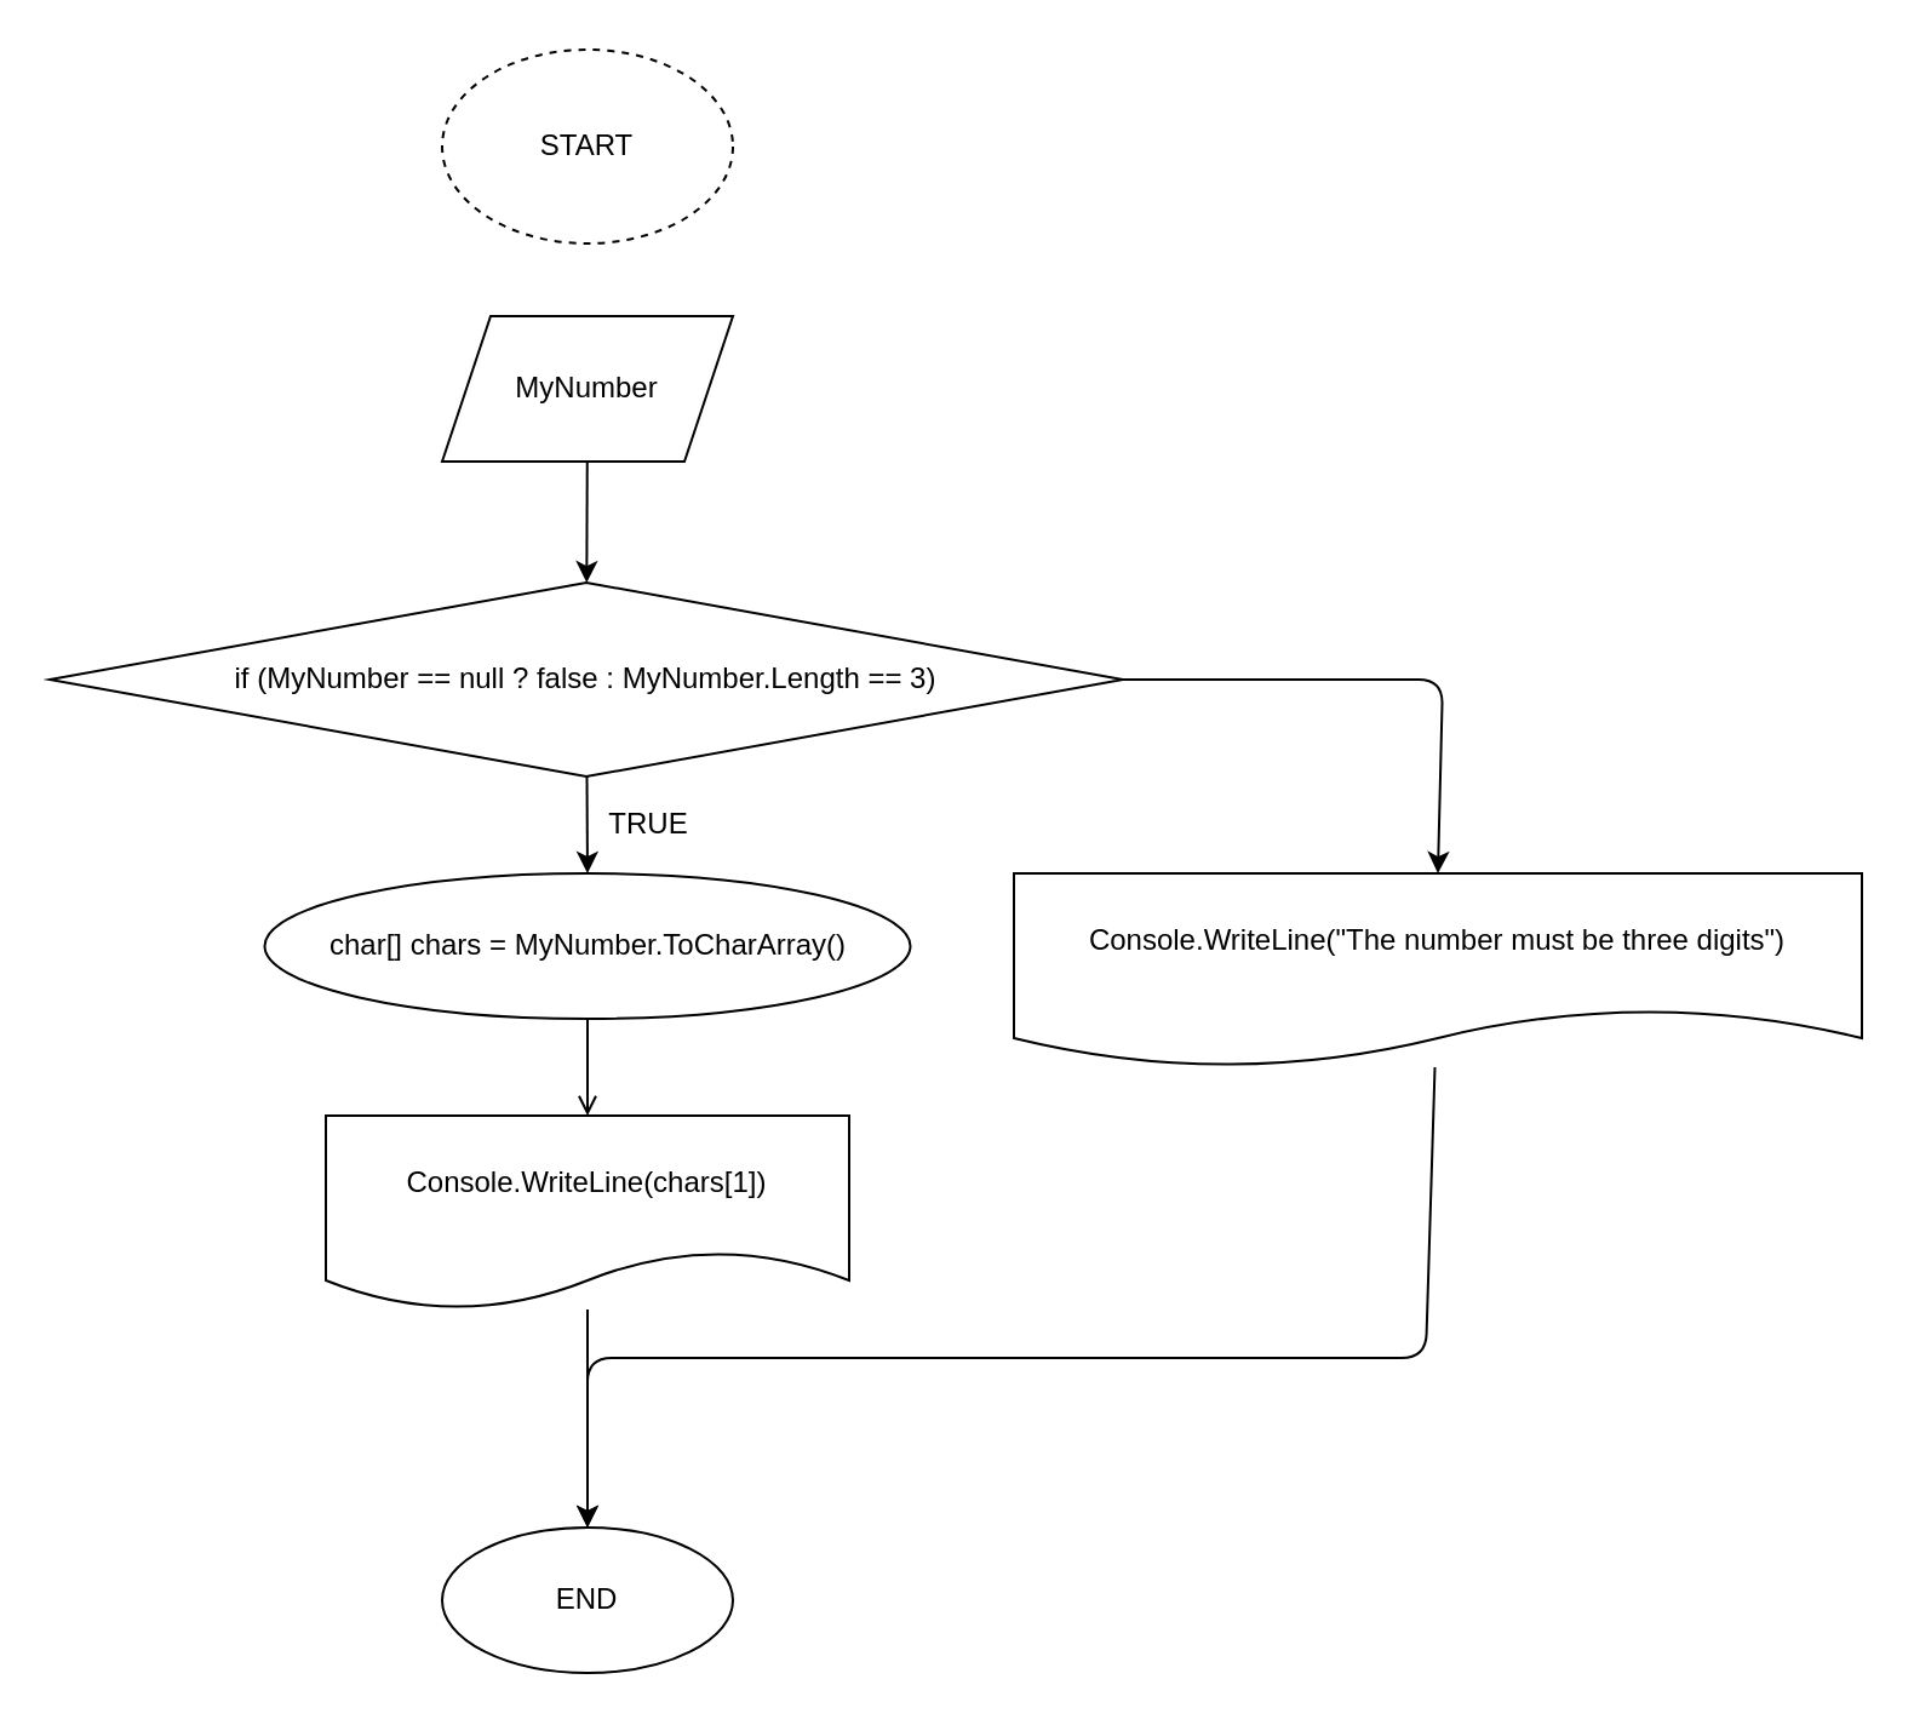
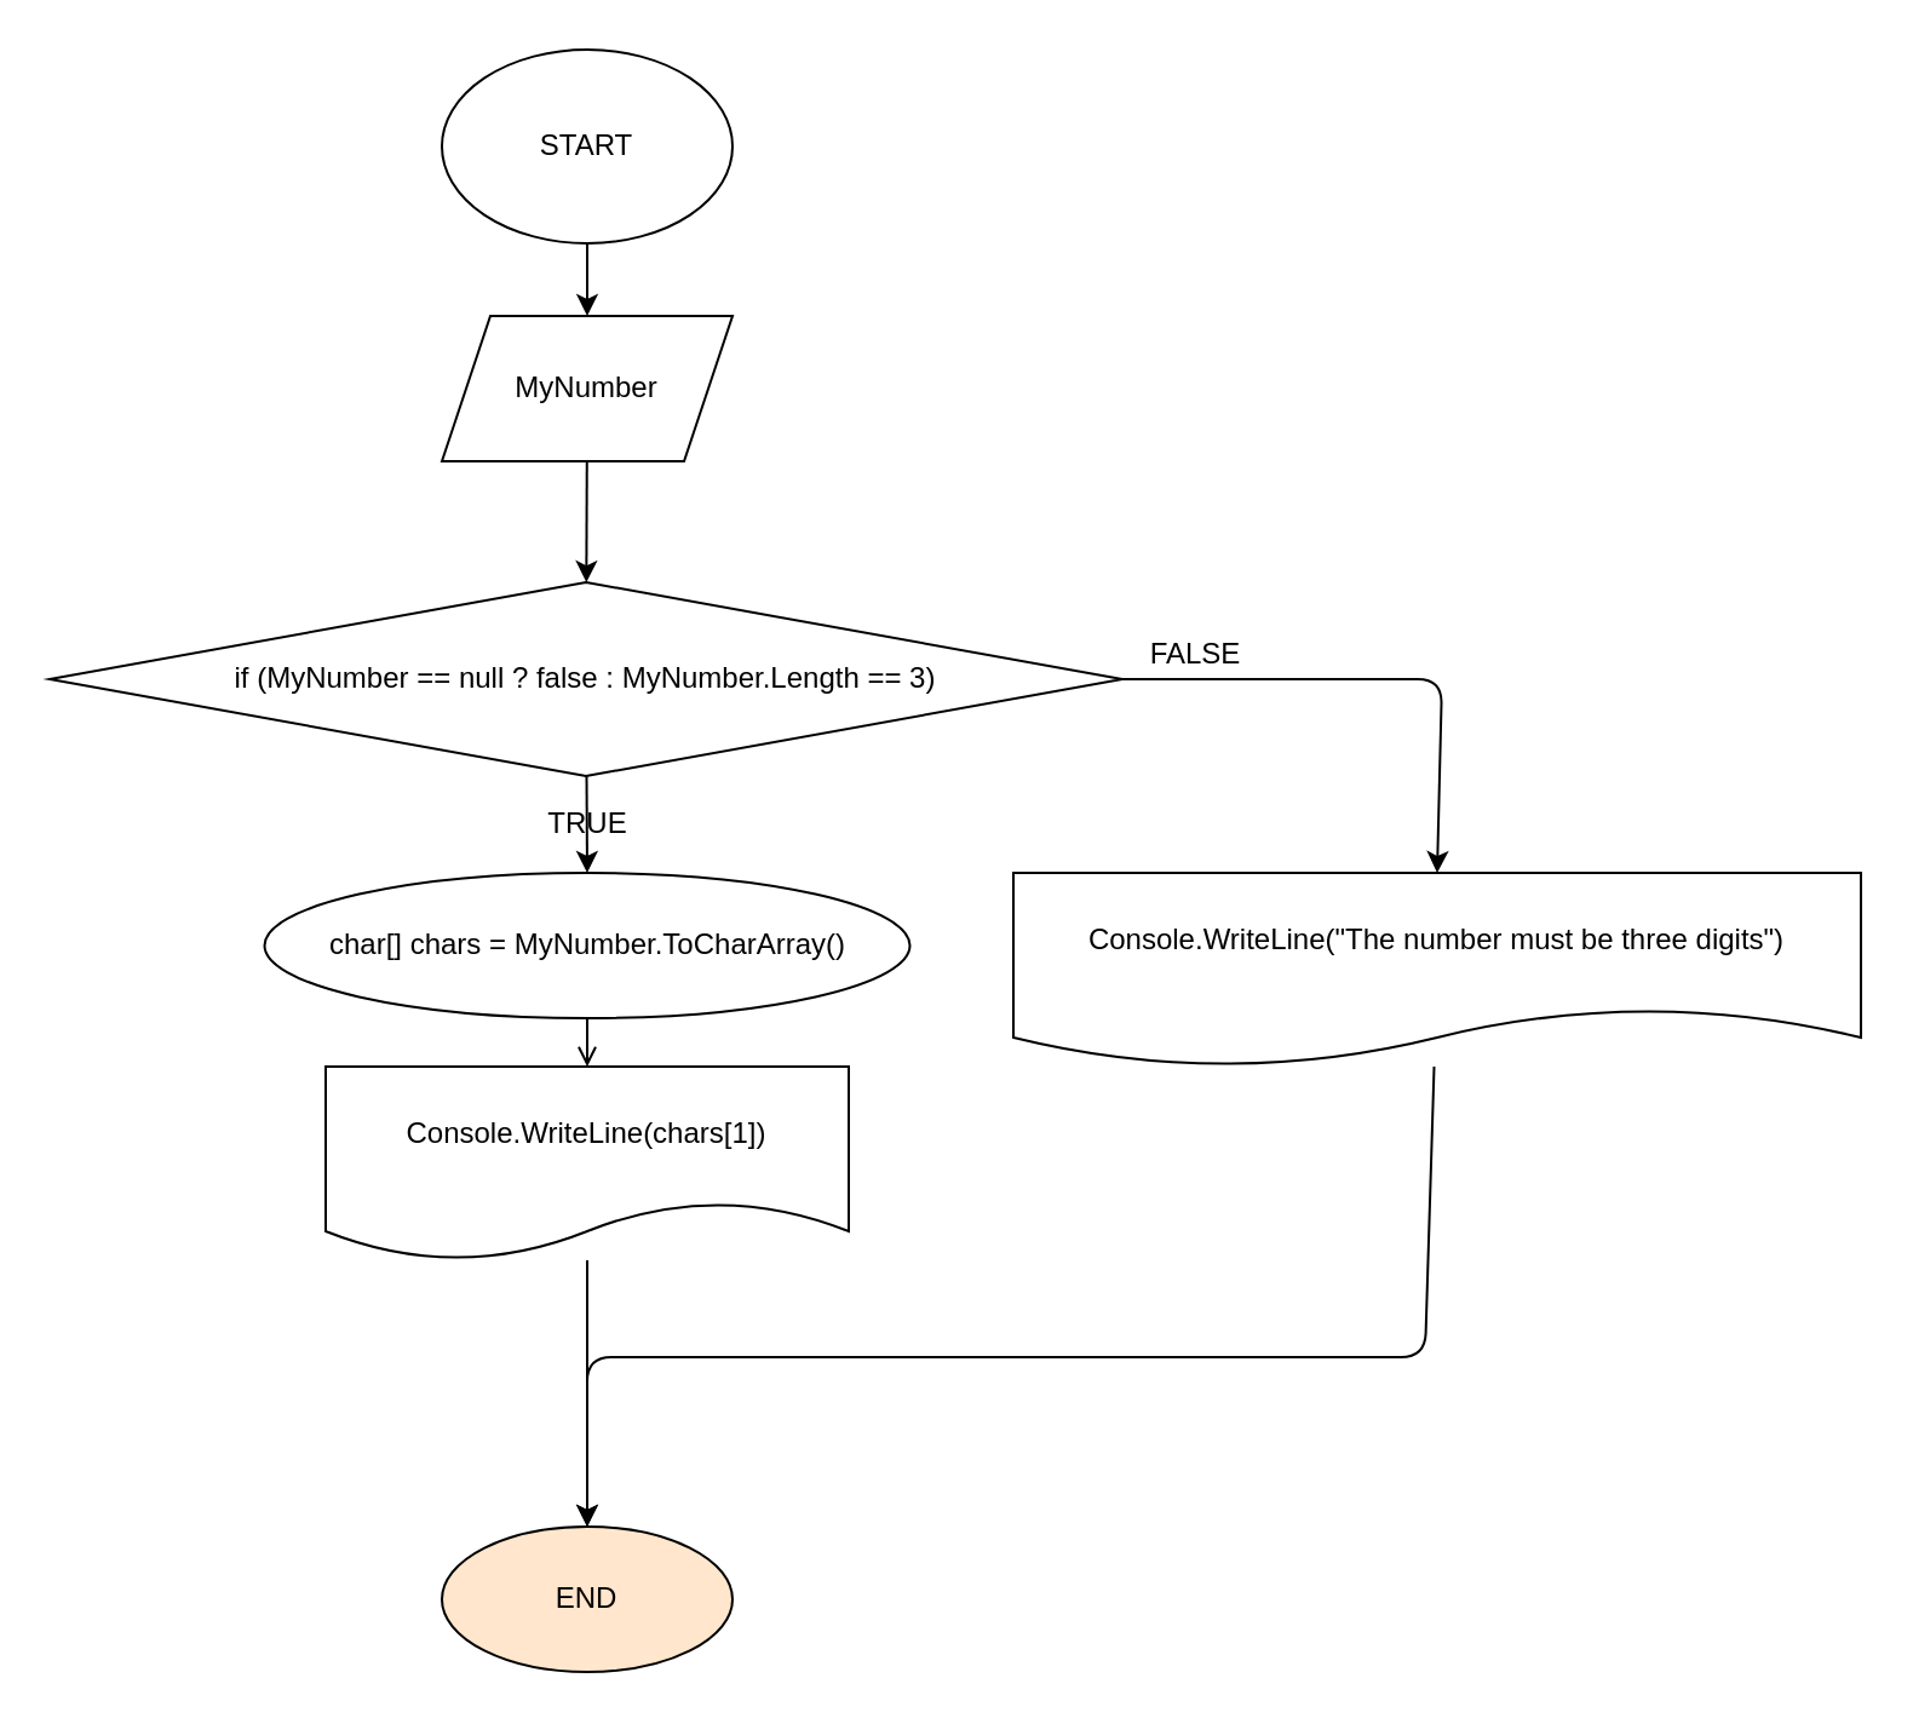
  <mxCell id="0" />
  <mxCell id="1" parent="0" />
- <mxCell id="3" value="START" style="ellipse;whiteSpace=wrap;html=1;dashed=1;" parent="1" vertex="1"><mxGeometry x="182" y="20" width="120" height="80" as="geometry" /></mxCell>
+ <mxCell id="2" value="" style="edgeStyle=none;html=1;" parent="1" source="3" target="5" edge="1"><mxGeometry relative="1" as="geometry" /></mxCell>
+ <mxCell id="3" value="START" style="ellipse;whiteSpace=wrap;html=1;" parent="1" vertex="1"><mxGeometry x="182" y="20" width="120" height="80" as="geometry" /></mxCell>
  <mxCell id="4" value="" style="edgeStyle=none;html=1;" parent="1" source="5" target="8" edge="1"><mxGeometry relative="1" as="geometry" /></mxCell>
  <mxCell id="5" value="MyNumber" style="shape=parallelogram;perimeter=parallelogramPerimeter;whiteSpace=wrap;html=1;fixedSize=1;" parent="1" vertex="1"><mxGeometry x="182" y="130" width="120" height="60" as="geometry" /></mxCell>
  <mxCell id="6" value="" style="edgeStyle=none;html=1;" parent="1" source="8" target="10" edge="1"><mxGeometry relative="1" as="geometry" /></mxCell>
  <mxCell id="7" value="" style="edgeStyle=none;html=1;entryX=0.5;entryY=0;entryDx=0;entryDy=0;" parent="1" source="8" target="15" edge="1"><mxGeometry relative="1" as="geometry"><mxPoint x="591.5" y="360" as="targetPoint" /><Array as="points"><mxPoint x="595" y="280" /></Array></mxGeometry></mxCell>
  <mxCell id="8" value="if (MyNumber == null ? false : MyNumber.Length == 3)" style="rhombus;whiteSpace=wrap;html=1;" parent="1" vertex="1"><mxGeometry x="20" y="240" width="443" height="80" as="geometry" /></mxCell>
  <mxCell id="9" value="" style="edgeStyle=none;html=1;endArrow=open;" parent="1" source="10" target="12" edge="1"><mxGeometry relative="1" as="geometry" /></mxCell>
  <mxCell id="10" value="char[] chars = MyNumber.ToCharArray()" style="ellipse;whiteSpace=wrap;html=1;" parent="1" vertex="1"><mxGeometry x="108.75" y="360" width="266.5" height="60" as="geometry" /></mxCell>
  <mxCell id="11" value="" style="edgeStyle=none;html=1;" parent="1" source="12" target="16" edge="1"><mxGeometry relative="1" as="geometry" /></mxCell>
- <mxCell id="12" value="Console.WriteLine(chars[1])" style="shape=document;whiteSpace=wrap;html=1;boundedLbl=1;" parent="1" vertex="1"><mxGeometry x="134" y="460" width="216" height="80" as="geometry" /></mxCell>
- <mxCell id="13" value="TRUE" style="text;html=1;align=center;verticalAlign=middle;resizable=0;points=[];autosize=1;strokeColor=none;fillColor=none;" parent="1" vertex="1"><mxGeometry x="242" y="330" width="50" height="20" as="geometry" /></mxCell>
+ <mxCell id="12" value="Console.WriteLine(chars[1])" style="shape=document;whiteSpace=wrap;html=1;boundedLbl=1;" parent="1" vertex="1"><mxGeometry x="134" y="440" width="216" height="80" as="geometry" /></mxCell>
+ <mxCell id="13" value="TRUE" style="text;html=1;align=center;verticalAlign=middle;resizable=0;points=[];autosize=1;strokeColor=none;fillColor=none;" parent="1" vertex="1"><mxGeometry x="217" y="330" width="50" height="20" as="geometry" /></mxCell>
  <mxCell id="14" style="edgeStyle=none;html=1;entryX=0.5;entryY=0;entryDx=0;entryDy=0;" parent="1" source="15" target="16" edge="1"><mxGeometry relative="1" as="geometry"><mxPoint x="238" y="630" as="targetPoint" /><Array as="points"><mxPoint x="588" y="560" /><mxPoint x="242" y="560" /></Array></mxGeometry></mxCell>
  <mxCell id="15" value="Console.WriteLine(&quot;The number must be three digits&quot;)" style="shape=document;whiteSpace=wrap;html=1;boundedLbl=1;" parent="1" vertex="1"><mxGeometry x="418" y="360" width="350" height="80" as="geometry" /></mxCell>
- <mxCell id="16" value="END" style="ellipse;whiteSpace=wrap;html=1;" parent="1" vertex="1"><mxGeometry x="182" y="630" width="120" height="60" as="geometry" /></mxCell>
+ <mxCell id="16" value="END" style="ellipse;whiteSpace=wrap;html=1;fillColor=#ffe6cc;" parent="1" vertex="1"><mxGeometry x="182" y="630" width="120" height="60" as="geometry" /></mxCell>
+ <mxCell id="17" value="FALSE" style="text;html=1;align=center;verticalAlign=middle;resizable=0;points=[];autosize=1;strokeColor=none;fillColor=none;" vertex="1" parent="1"><mxGeometry x="468" y="260" width="50" height="20" as="geometry" /></mxCell>
